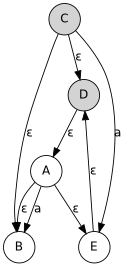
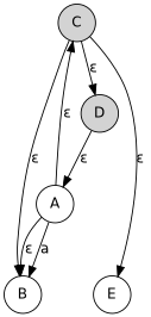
  digraph {
    fontname="DejaVu Sans"
    rankdir=TB
    node [fontname="DejaVu Sans" shape=circle]
    edge [fontname="DejaVu Sans"]
    C [style=filled]
    D [style=filled]
    B
    E
    A
    C -> D [label="ε"]
    C -> B [label="ε"]
-   C -> E [label=a]
+   C -> E [label="ε"]
    D -> A [label="ε"]
-   E -> D [label="ε"]
-   A -> E [label="ε"]
+   A -> C [label="ε"]
    A -> B [label=a]
    A -> B [label="ε"]
  }
